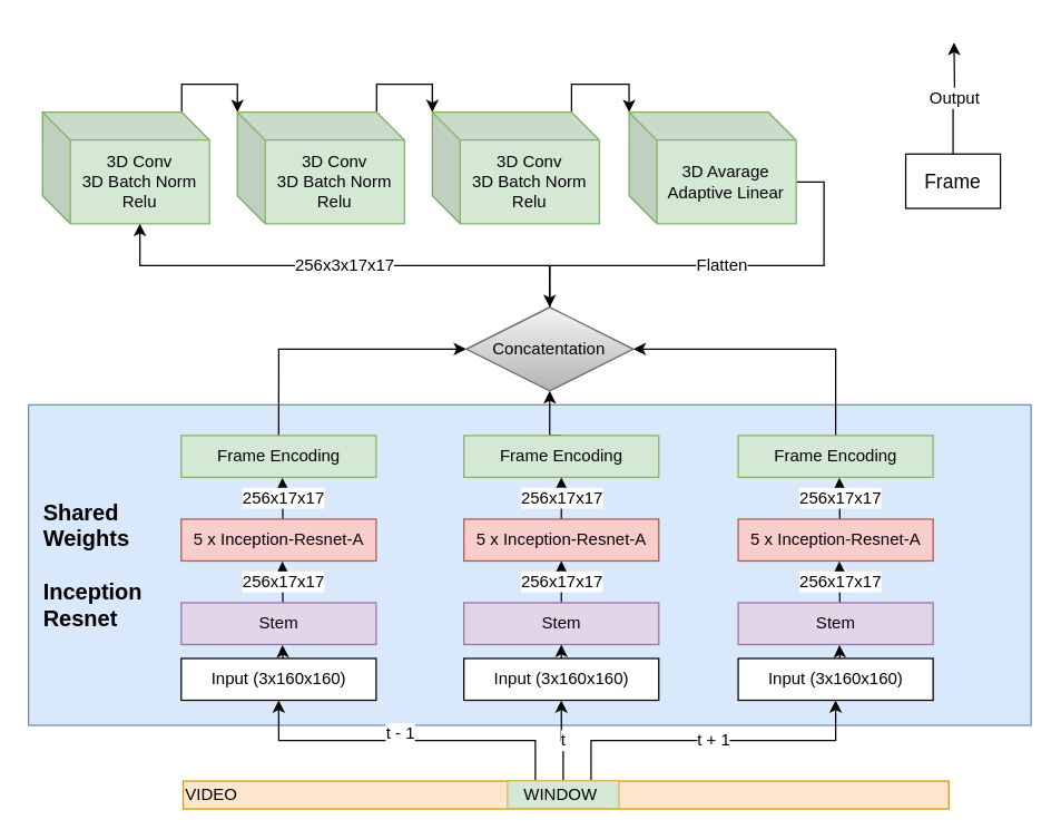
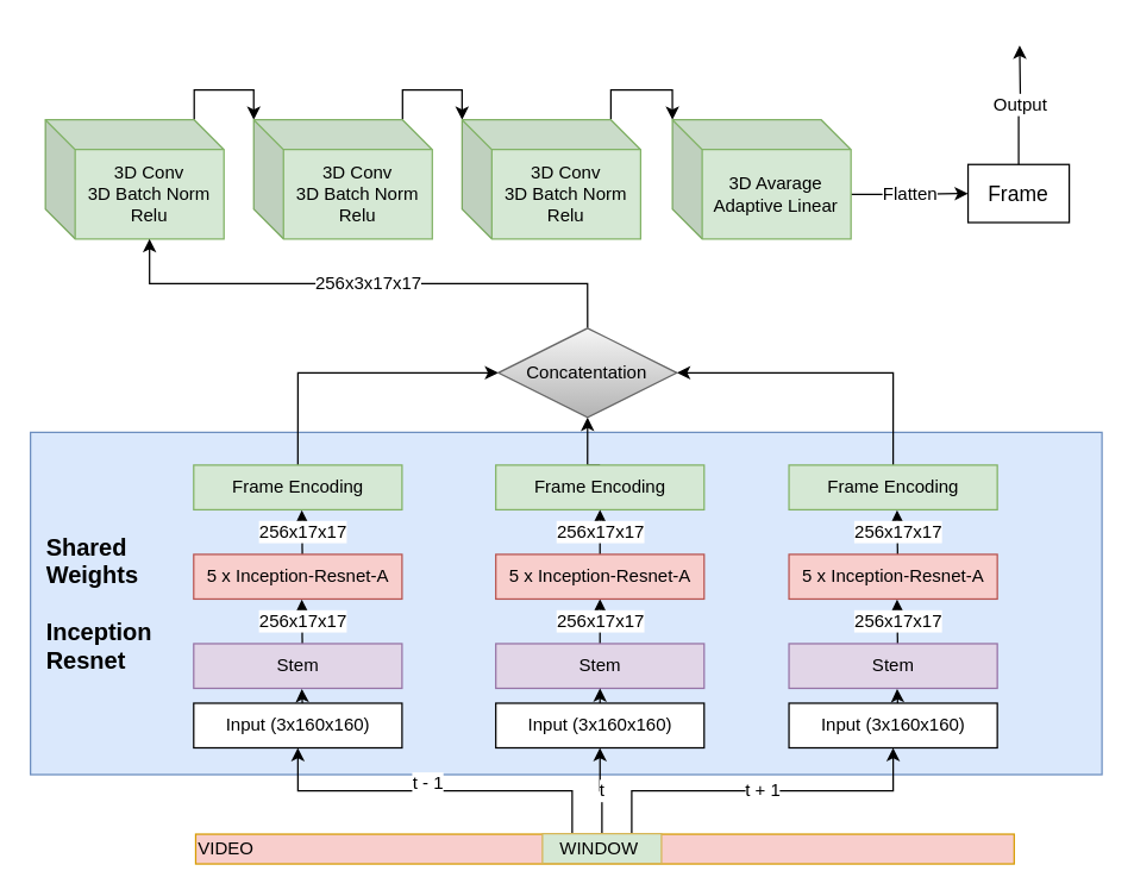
  <mxCell id="0" />
  <mxCell id="1" parent="0" />
  <mxCell id="2" value="&lt;b&gt;&lt;font style=&quot;font-size: 16px&quot;&gt;&amp;nbsp; Shared &lt;br&gt;&amp;nbsp; Weights&lt;br&gt;&lt;br&gt;&amp;nbsp; Inception&lt;br&gt;&amp;nbsp; Resnet&lt;br&gt;&lt;/font&gt;&lt;/b&gt;" style="rounded=0;whiteSpace=wrap;html=1;fontSize=12;fillColor=#dae8fc;strokeColor=#6c8ebf;align=left;" vertex="1" parent="1"><mxGeometry x="20" y="290" width="720" height="230" as="geometry" /></mxCell>
  <mxCell id="3" value="256x17x17" style="edgeStyle=orthogonalEdgeStyle;rounded=0;orthogonalLoop=1;jettySize=auto;html=1;exitX=0.5;exitY=0;exitDx=0;exitDy=0;entryX=0.5;entryY=1;entryDx=0;entryDy=0;endSize=6;verticalAlign=middle;fontSize=12;" parent="1" edge="1"><mxGeometry relative="1" as="geometry"><mxPoint x="202.67" y="432" as="sourcePoint" /><mxPoint x="202.337" y="402.333" as="targetPoint" /></mxGeometry></mxCell>
  <mxCell id="4" value="Stem" style="rounded=0;whiteSpace=wrap;html=1;fillColor=#e1d5e7;strokeColor=#9673a6;imageAspect=1;" parent="1" vertex="1"><mxGeometry x="129.67" y="432" width="140" height="30" as="geometry" /></mxCell>
  <mxCell id="5" value="" style="edgeStyle=orthogonalEdgeStyle;rounded=0;orthogonalLoop=1;jettySize=auto;html=1;exitX=0.5;exitY=0;exitDx=0;exitDy=0;entryX=0.5;entryY=1;entryDx=0;entryDy=0;" parent="1" edge="1"><mxGeometry relative="1" as="geometry"><mxPoint x="202.67" y="472" as="sourcePoint" /><mxPoint x="202.337" y="462.333" as="targetPoint" /></mxGeometry></mxCell>
  <mxCell id="6" value="Input (3x160x160)" style="rounded=0;whiteSpace=wrap;html=1;" parent="1" vertex="1"><mxGeometry x="129.67" y="472" width="140" height="30" as="geometry" /></mxCell>
  <mxCell id="7" style="edgeStyle=orthogonalEdgeStyle;rounded=0;orthogonalLoop=1;jettySize=auto;html=1;exitX=0.5;exitY=0;exitDx=0;exitDy=0;entryX=0;entryY=0.5;entryDx=0;entryDy=0;" edge="1" parent="1" source="8" target="33"><mxGeometry relative="1" as="geometry" /></mxCell>
  <mxCell id="8" value="Frame Encoding" style="rounded=0;whiteSpace=wrap;html=1;fillColor=#d5e8d4;strokeColor=#82b366;imageAspect=1;" parent="1" vertex="1"><mxGeometry x="129.67" y="312" width="140" height="30" as="geometry" /></mxCell>
  <mxCell id="9" value="&lt;span style=&quot;font-size: 12px&quot;&gt;256x17x17&lt;/span&gt;" style="edgeStyle=orthogonalEdgeStyle;rounded=0;orthogonalLoop=1;jettySize=auto;html=1;exitX=0.5;exitY=0;exitDx=0;exitDy=0;entryX=0.5;entryY=1;entryDx=0;entryDy=0;" parent="1" edge="1"><mxGeometry relative="1" as="geometry"><mxPoint x="202.67" y="372" as="sourcePoint" /><mxPoint x="202.337" y="342.333" as="targetPoint" /></mxGeometry></mxCell>
  <mxCell id="10" value="5 x Inception-Resnet-A" style="rounded=0;whiteSpace=wrap;html=1;fillColor=#f8cecc;strokeColor=#b85450;imageAspect=1;" parent="1" vertex="1"><mxGeometry x="129.67" y="372" width="140" height="30" as="geometry" /></mxCell>
  <mxCell id="11" value="256x17x17" style="edgeStyle=orthogonalEdgeStyle;rounded=0;orthogonalLoop=1;jettySize=auto;html=1;exitX=0.5;exitY=0;exitDx=0;exitDy=0;entryX=0.5;entryY=1;entryDx=0;entryDy=0;endSize=6;verticalAlign=middle;fontSize=12;" edge="1" parent="1" source="12" target="18"><mxGeometry relative="1" as="geometry" /></mxCell>
  <mxCell id="12" value="Stem" style="rounded=0;whiteSpace=wrap;html=1;fillColor=#e1d5e7;strokeColor=#9673a6;imageAspect=1;" vertex="1" parent="1"><mxGeometry x="332.67" y="432" width="140" height="30" as="geometry" /></mxCell>
  <mxCell id="13" value="" style="edgeStyle=orthogonalEdgeStyle;rounded=0;orthogonalLoop=1;jettySize=auto;html=1;exitX=0.5;exitY=0;exitDx=0;exitDy=0;entryX=0.5;entryY=1;entryDx=0;entryDy=0;" edge="1" parent="1" source="14" target="12"><mxGeometry relative="1" as="geometry" /></mxCell>
  <mxCell id="14" value="Input (3x160x160)" style="rounded=0;whiteSpace=wrap;html=1;" vertex="1" parent="1"><mxGeometry x="332.67" y="472" width="140" height="30" as="geometry" /></mxCell>
  <mxCell id="15" style="edgeStyle=orthogonalEdgeStyle;rounded=0;orthogonalLoop=1;jettySize=auto;html=1;exitX=0.5;exitY=0;exitDx=0;exitDy=0;entryX=0.5;entryY=1;entryDx=0;entryDy=0;" edge="1" parent="1" source="16" target="33"><mxGeometry relative="1" as="geometry" /></mxCell>
  <mxCell id="16" value="Frame Encoding" style="rounded=0;whiteSpace=wrap;html=1;fillColor=#d5e8d4;strokeColor=#82b366;imageAspect=1;" vertex="1" parent="1"><mxGeometry x="332.67" y="312" width="140" height="30" as="geometry" /></mxCell>
  <mxCell id="17" value="&lt;span style=&quot;font-size: 12px&quot;&gt;256x17x17&lt;/span&gt;" style="edgeStyle=orthogonalEdgeStyle;rounded=0;orthogonalLoop=1;jettySize=auto;html=1;exitX=0.5;exitY=0;exitDx=0;exitDy=0;entryX=0.5;entryY=1;entryDx=0;entryDy=0;" edge="1" parent="1" source="18" target="16"><mxGeometry relative="1" as="geometry" /></mxCell>
  <mxCell id="18" value="5 x Inception-Resnet-A" style="rounded=0;whiteSpace=wrap;html=1;fillColor=#f8cecc;strokeColor=#b85450;imageAspect=1;" vertex="1" parent="1"><mxGeometry x="332.67" y="372" width="140" height="30" as="geometry" /></mxCell>
  <mxCell id="19" value="256x17x17" style="edgeStyle=orthogonalEdgeStyle;rounded=0;orthogonalLoop=1;jettySize=auto;html=1;exitX=0.5;exitY=0;exitDx=0;exitDy=0;entryX=0.5;entryY=1;entryDx=0;entryDy=0;endSize=6;verticalAlign=middle;fontSize=12;" edge="1" parent="1"><mxGeometry relative="1" as="geometry"><mxPoint x="602.67" y="432" as="sourcePoint" /><mxPoint x="602.337" y="402.333" as="targetPoint" /></mxGeometry></mxCell>
  <mxCell id="20" value="Stem" style="rounded=0;whiteSpace=wrap;html=1;fillColor=#e1d5e7;strokeColor=#9673a6;imageAspect=1;" vertex="1" parent="1"><mxGeometry x="529.67" y="432" width="140" height="30" as="geometry" /></mxCell>
  <mxCell id="21" value="" style="edgeStyle=orthogonalEdgeStyle;rounded=0;orthogonalLoop=1;jettySize=auto;html=1;exitX=0.5;exitY=0;exitDx=0;exitDy=0;entryX=0.5;entryY=1;entryDx=0;entryDy=0;" edge="1" parent="1"><mxGeometry relative="1" as="geometry"><mxPoint x="602.67" y="472" as="sourcePoint" /><mxPoint x="602.337" y="462.333" as="targetPoint" /></mxGeometry></mxCell>
  <mxCell id="22" value="Input (3x160x160)" style="rounded=0;whiteSpace=wrap;html=1;" vertex="1" parent="1"><mxGeometry x="529.67" y="472" width="140" height="30" as="geometry" /></mxCell>
  <mxCell id="23" style="edgeStyle=orthogonalEdgeStyle;rounded=0;orthogonalLoop=1;jettySize=auto;html=1;exitX=0.5;exitY=0;exitDx=0;exitDy=0;entryX=1;entryY=0.5;entryDx=0;entryDy=0;" edge="1" parent="1" source="24" target="33"><mxGeometry relative="1" as="geometry" /></mxCell>
  <mxCell id="24" value="Frame Encoding" style="rounded=0;whiteSpace=wrap;html=1;fillColor=#d5e8d4;strokeColor=#82b366;imageAspect=1;" vertex="1" parent="1"><mxGeometry x="529.67" y="312" width="140" height="30" as="geometry" /></mxCell>
  <mxCell id="25" value="&lt;span style=&quot;font-size: 12px&quot;&gt;256x17x17&lt;/span&gt;" style="edgeStyle=orthogonalEdgeStyle;rounded=0;orthogonalLoop=1;jettySize=auto;html=1;exitX=0.5;exitY=0;exitDx=0;exitDy=0;entryX=0.5;entryY=1;entryDx=0;entryDy=0;" edge="1" parent="1"><mxGeometry relative="1" as="geometry"><mxPoint x="602.67" y="372" as="sourcePoint" /><mxPoint x="602.337" y="342.333" as="targetPoint" /></mxGeometry></mxCell>
  <mxCell id="26" value="5 x Inception-Resnet-A" style="rounded=0;whiteSpace=wrap;html=1;fillColor=#f8cecc;strokeColor=#b85450;imageAspect=1;" vertex="1" parent="1"><mxGeometry x="529.67" y="372" width="140" height="30" as="geometry" /></mxCell>
  <mxCell id="27" value="256x17x17" style="edgeStyle=orthogonalEdgeStyle;rounded=0;orthogonalLoop=1;jettySize=auto;html=1;exitX=0.5;exitY=0;exitDx=0;exitDy=0;entryX=0.5;entryY=1;entryDx=0;entryDy=0;endSize=6;verticalAlign=middle;fontSize=12;" edge="1" parent="1"><mxGeometry relative="1" as="geometry"><mxPoint x="679.667" y="80.333" as="targetPoint" /></mxGeometry></mxCell>
  <mxCell id="28" value="" style="edgeStyle=orthogonalEdgeStyle;rounded=0;orthogonalLoop=1;jettySize=auto;html=1;exitX=0.5;exitY=0;exitDx=0;exitDy=0;entryX=0.5;entryY=1;entryDx=0;entryDy=0;" edge="1" parent="1"><mxGeometry relative="1" as="geometry"><mxPoint x="679.667" y="140.333" as="targetPoint" /></mxGeometry></mxCell>
  <mxCell id="29" value="&lt;span style=&quot;font-size: 12px&quot;&gt;256x17x17&lt;/span&gt;" style="edgeStyle=orthogonalEdgeStyle;rounded=0;orthogonalLoop=1;jettySize=auto;html=1;exitX=0.5;exitY=0;exitDx=0;exitDy=0;entryX=0.5;entryY=1;entryDx=0;entryDy=0;" edge="1" parent="1"><mxGeometry relative="1" as="geometry"><mxPoint x="679.667" y="20.333" as="targetPoint" /></mxGeometry></mxCell>
  <mxCell id="30" style="edgeStyle=orthogonalEdgeStyle;rounded=0;orthogonalLoop=1;jettySize=auto;html=1;exitX=0;exitY=0;exitDx=100;exitDy=0;exitPerimeter=0;entryX=0;entryY=0;entryDx=0;entryDy=0;entryPerimeter=0;fontSize=12;" edge="1" parent="1" source="31" target="35"><mxGeometry relative="1" as="geometry" /></mxCell>
  <mxCell id="31" value="3D Conv&lt;br&gt;3D Batch Norm&lt;br&gt;Relu" style="shape=cube;whiteSpace=wrap;html=1;boundedLbl=1;backgroundOutline=1;darkOpacity=0.05;darkOpacity2=0.1;fillColor=#d5e8d4;strokeColor=#82b366;" vertex="1" parent="1"><mxGeometry x="30" y="80" width="120" height="80" as="geometry" /></mxCell>
  <mxCell id="32" value="256x3x17x17" style="edgeStyle=orthogonalEdgeStyle;rounded=0;orthogonalLoop=1;jettySize=auto;html=1;exitX=0.5;exitY=0;exitDx=0;exitDy=0;entryX=0;entryY=0;entryDx=70;entryDy=80;entryPerimeter=0;fontSize=12;" edge="1" parent="1" source="33" target="31"><mxGeometry relative="1" as="geometry" /></mxCell>
  <mxCell id="33" value="Concatentation" style="rhombus;whiteSpace=wrap;html=1;fillColor=#f5f5f5;strokeColor=#666666;gradientColor=#b3b3b3;" vertex="1" parent="1"><mxGeometry x="334.34" y="220" width="120" height="60" as="geometry" /></mxCell>
  <mxCell id="34" style="edgeStyle=orthogonalEdgeStyle;rounded=0;orthogonalLoop=1;jettySize=auto;html=1;exitX=0;exitY=0;exitDx=100;exitDy=0;exitPerimeter=0;entryX=0;entryY=0;entryDx=0;entryDy=0;entryPerimeter=0;fontSize=12;" edge="1" parent="1" source="35" target="37"><mxGeometry relative="1" as="geometry" /></mxCell>
  <mxCell id="35" value="3D Conv&lt;br&gt;3D Batch Norm&lt;br&gt;Relu" style="shape=cube;whiteSpace=wrap;html=1;boundedLbl=1;backgroundOutline=1;darkOpacity=0.05;darkOpacity2=0.1;fillColor=#d5e8d4;strokeColor=#82b366;" vertex="1" parent="1"><mxGeometry x="170" y="80" width="120" height="80" as="geometry" /></mxCell>
  <mxCell id="36" style="edgeStyle=orthogonalEdgeStyle;rounded=0;orthogonalLoop=1;jettySize=auto;html=1;exitX=0;exitY=0;exitDx=100;exitDy=0;exitPerimeter=0;entryX=0;entryY=0;entryDx=0;entryDy=0;entryPerimeter=0;fontSize=12;" edge="1" parent="1" source="37" target="47"><mxGeometry relative="1" as="geometry" /></mxCell>
  <mxCell id="37" value="3D Conv&lt;br&gt;3D Batch Norm&lt;br&gt;Relu" style="shape=cube;whiteSpace=wrap;html=1;boundedLbl=1;backgroundOutline=1;darkOpacity=0.05;darkOpacity2=0.1;fillColor=#d5e8d4;strokeColor=#82b366;" vertex="1" parent="1"><mxGeometry x="310" y="80" width="120" height="80" as="geometry" /></mxCell>
  <mxCell id="38" value="Output" style="edgeStyle=orthogonalEdgeStyle;rounded=0;orthogonalLoop=1;jettySize=auto;html=1;exitX=0.5;exitY=0;exitDx=0;exitDy=0;fontSize=12;" edge="1" parent="1" source="39"><mxGeometry relative="1" as="geometry"><mxPoint x="684.667" y="30" as="targetPoint" /></mxGeometry></mxCell>
  <mxCell id="39" value="&lt;font style=&quot;font-size: 14px&quot;&gt;Frame&lt;/font&gt;" style="rounded=0;whiteSpace=wrap;html=1;fontSize=12;" vertex="1" parent="1"><mxGeometry x="650" y="110" width="68" height="39" as="geometry" /></mxCell>
- <mxCell id="40" value="VIDEO" style="rounded=0;whiteSpace=wrap;html=1;fontSize=12;align=left;fillColor=#ffe6cc;strokeColor=#d79b00;" vertex="1" parent="1"><mxGeometry x="131" y="560" width="550" height="20" as="geometry" /></mxCell>
+ <mxCell id="40" value="VIDEO" style="rounded=0;whiteSpace=wrap;html=1;fontSize=12;align=left;fillColor=#f8cecc;strokeColor=#d79b00;" vertex="1" parent="1"><mxGeometry x="131" y="560" width="550" height="20" as="geometry" /></mxCell>
  <mxCell id="41" style="edgeStyle=orthogonalEdgeStyle;rounded=0;orthogonalLoop=1;jettySize=auto;html=1;exitX=0.25;exitY=0;exitDx=0;exitDy=0;entryX=0.5;entryY=1;entryDx=0;entryDy=0;fontSize=12;" edge="1" parent="1" source="45" target="6"><mxGeometry relative="1" as="geometry" /></mxCell>
  <mxCell id="42" value="t - 1" style="text;html=1;align=center;verticalAlign=middle;resizable=0;points=[];labelBackgroundColor=#ffffff;fontSize=12;" vertex="1" connectable="0" parent="41"><mxGeometry x="0.043" y="-5" relative="1" as="geometry"><mxPoint as="offset" /></mxGeometry></mxCell>
  <mxCell id="43" value="t" style="edgeStyle=orthogonalEdgeStyle;rounded=0;orthogonalLoop=1;jettySize=auto;html=1;exitX=0.5;exitY=0;exitDx=0;exitDy=0;entryX=0.5;entryY=1;entryDx=0;entryDy=0;fontSize=12;" edge="1" parent="1" source="45" target="14"><mxGeometry relative="1" as="geometry" /></mxCell>
  <mxCell id="44" value="t + 1" style="edgeStyle=orthogonalEdgeStyle;rounded=0;orthogonalLoop=1;jettySize=auto;html=1;exitX=0.75;exitY=0;exitDx=0;exitDy=0;entryX=0.5;entryY=1;entryDx=0;entryDy=0;fontSize=12;" edge="1" parent="1" source="45" target="22"><mxGeometry relative="1" as="geometry" /></mxCell>
  <mxCell id="45" value="WINDOW&amp;nbsp;" style="rounded=0;whiteSpace=wrap;html=1;fontSize=12;fillColor=#d5e8d4;strokeColor=#d6b656;" vertex="1" parent="1"><mxGeometry x="364" y="559.67" width="80" height="20" as="geometry" /></mxCell>
- <mxCell id="46" value="Flatten" style="edgeStyle=orthogonalEdgeStyle;rounded=0;orthogonalLoop=1;jettySize=auto;html=1;exitX=0;exitY=0;exitDx=120;exitDy=50;exitPerimeter=0;fontSize=12;" edge="1" parent="1" source="47" target="33"><mxGeometry relative="1" as="geometry" /></mxCell>
+ <mxCell id="46" value="Flatten" style="edgeStyle=orthogonalEdgeStyle;rounded=0;orthogonalLoop=1;jettySize=auto;html=1;exitX=0;exitY=0;exitDx=120;exitDy=50;exitPerimeter=0;entryX=0;entryY=0.5;entryDx=0;entryDy=0;fontSize=12;" edge="1" parent="1" source="47" target="39"><mxGeometry relative="1" as="geometry" /></mxCell>
  <mxCell id="47" value="3D Avarage Adaptive Linear" style="shape=cube;whiteSpace=wrap;html=1;boundedLbl=1;backgroundOutline=1;darkOpacity=0.05;darkOpacity2=0.1;fillColor=#d5e8d4;strokeColor=#82b366;" vertex="1" parent="1"><mxGeometry x="451.34" y="80" width="120" height="80" as="geometry" /></mxCell>
